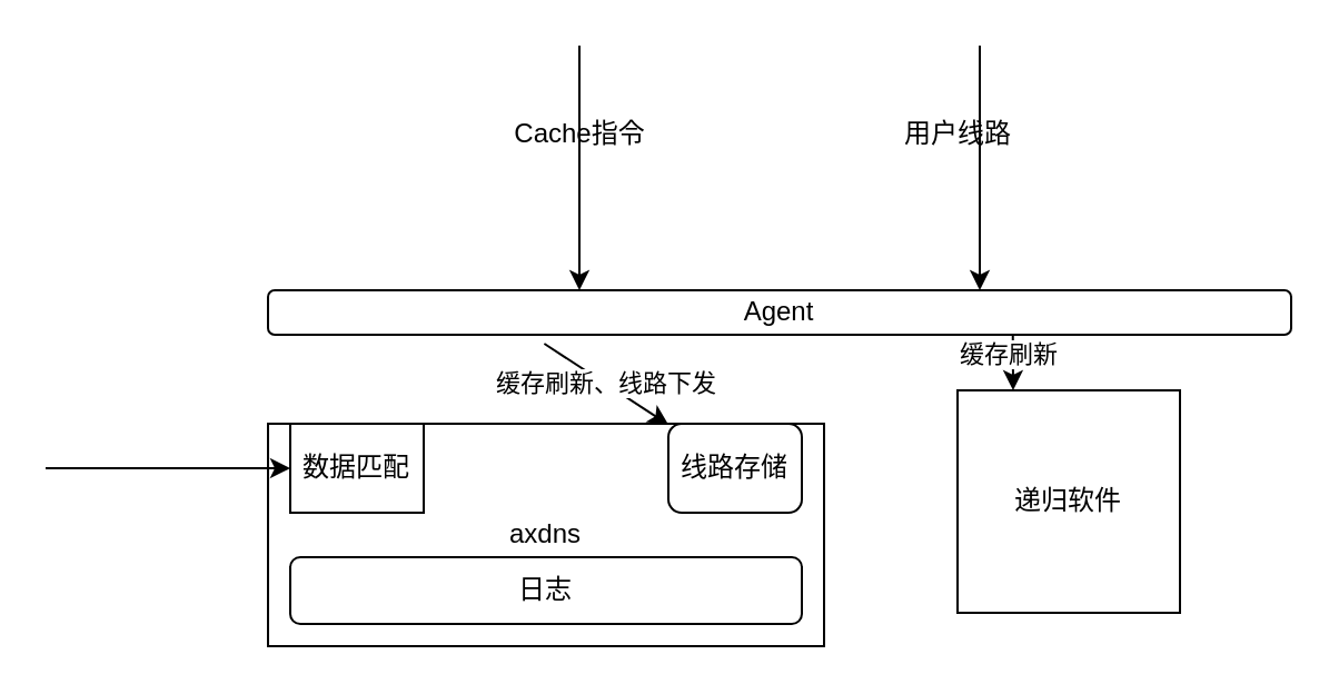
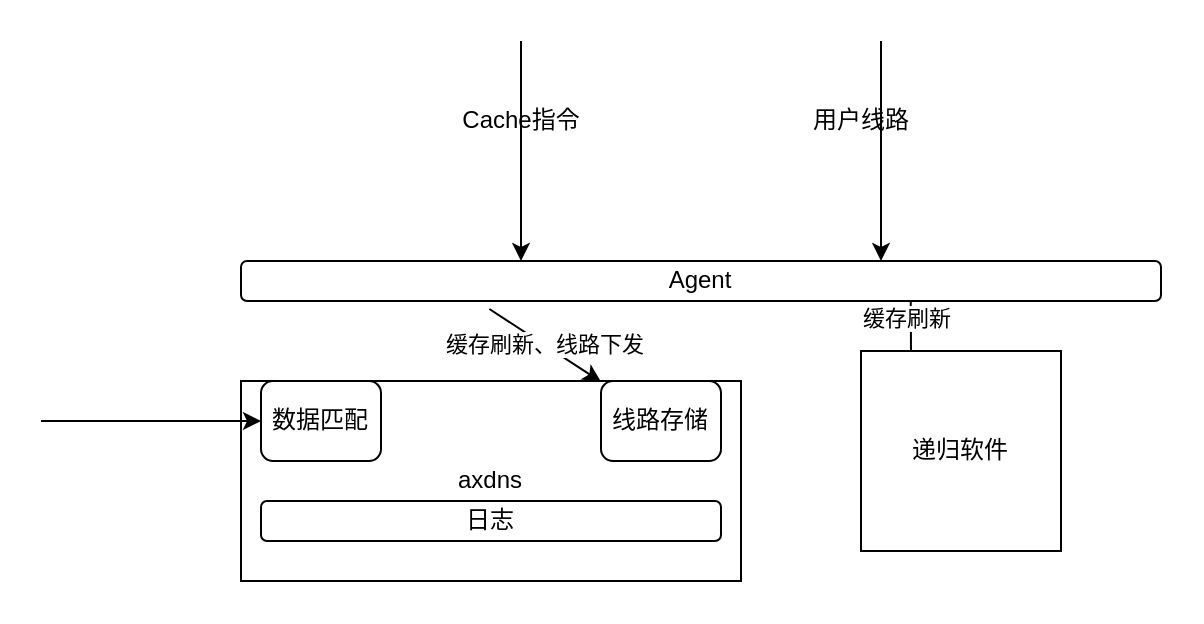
  <mxCell id="0" />
  <mxCell id="1" parent="0" />
  <mxCell id="2" value="Agent" style="rounded=1;whiteSpace=wrap;html=1;" vertex="1" parent="1"><mxGeometry x="120" y="130" width="460" height="20" as="geometry" /></mxCell>
  <mxCell id="3" value="axdns" style="rounded=0;whiteSpace=wrap;html=1;" vertex="1" parent="1"><mxGeometry x="120" y="190" width="250" height="100" as="geometry" /></mxCell>
  <mxCell id="4" value="递归软件" style="whiteSpace=wrap;html=1;aspect=fixed;" vertex="1" parent="1"><mxGeometry x="430" y="175" width="100" height="100" as="geometry" /></mxCell>
  <mxCell id="5" value="" style="endArrow=classic;html=1;rounded=0;" edge="1" parent="1"><mxGeometry width="50" height="50" relative="1" as="geometry"><mxPoint x="260" y="20" as="sourcePoint" /><mxPoint x="260" y="130" as="targetPoint" /></mxGeometry></mxCell>
  <mxCell id="6" value="" style="endArrow=classic;html=1;rounded=0;" edge="1" parent="1"><mxGeometry width="50" height="50" relative="1" as="geometry"><mxPoint x="440" y="20" as="sourcePoint" /><mxPoint x="440" y="130" as="targetPoint" /></mxGeometry></mxCell>
  <mxCell id="7" value="Cache指令" style="text;html=1;align=center;verticalAlign=middle;resizable=0;points=[];autosize=1;strokeColor=none;fillColor=none;" vertex="1" parent="1"><mxGeometry x="220" y="45" width="80" height="30" as="geometry" /></mxCell>
  <mxCell id="8" value="用户线路" style="text;html=1;align=center;verticalAlign=middle;resizable=0;points=[];autosize=1;strokeColor=none;fillColor=none;" vertex="1" parent="1"><mxGeometry x="395" y="45" width="70" height="30" as="geometry" /></mxCell>
- <mxCell id="9" value="" style="endArrow=classic;html=1;rounded=0;entryX=0.25;entryY=0;entryDx=0;entryDy=0;exitX=0.728;exitY=1;exitDx=0;exitDy=0;exitPerimeter=0;" edge="1" parent="1" source="2" target="4"><mxGeometry width="50" height="50" relative="1" as="geometry"><mxPoint x="440" y="160" as="sourcePoint" /><mxPoint x="340" y="130" as="targetPoint" /></mxGeometry></mxCell>
+ <mxCell id="9" value="" style="endArrow=none;html=1;rounded=0;entryX=0.25;entryY=0;entryDx=0;entryDy=0;exitX=0.728;exitY=1;exitDx=0;exitDy=0;exitPerimeter=0;" edge="1" parent="1" source="2" target="4"><mxGeometry width="50" height="50" relative="1" as="geometry"><mxPoint x="440" y="160" as="sourcePoint" /><mxPoint x="340" y="130" as="targetPoint" /></mxGeometry></mxCell>
  <mxCell id="10" value="缓存刷新" style="edgeLabel;html=1;align=center;verticalAlign=middle;resizable=0;points=[];" vertex="1" connectable="0" parent="9"><mxGeometry x="-0.369" y="-2" relative="1" as="geometry"><mxPoint as="offset" /></mxGeometry></mxCell>
  <mxCell id="11" value="缓存刷新、线路下发" style="endArrow=classic;html=1;rounded=0;exitX=0.27;exitY=1.2;exitDx=0;exitDy=0;exitPerimeter=0;" edge="1" parent="1" source="2" target="13"><mxGeometry x="-0.0" width="50" height="50" relative="1" as="geometry"><mxPoint x="270" y="160" as="sourcePoint" /><mxPoint x="340" y="130" as="targetPoint" /><mxPoint as="offset" /></mxGeometry></mxCell>
- <mxCell id="12" value="日志" style="rounded=1;whiteSpace=wrap;html=1;" vertex="1" parent="1"><mxGeometry x="130" y="250" width="230" height="30" as="geometry" /></mxCell>
+ <mxCell id="12" value="日志" style="rounded=1;whiteSpace=wrap;html=1;" vertex="1" parent="1"><mxGeometry x="130" y="250" width="230" height="20" as="geometry" /></mxCell>
  <mxCell id="13" value="线路存储" style="rounded=1;whiteSpace=wrap;html=1;" vertex="1" parent="1"><mxGeometry x="300" y="190" width="60" height="40" as="geometry" /></mxCell>
- <mxCell id="14" value="数据匹配" style="whiteSpace=wrap;html=1;rounded=0;" vertex="1" parent="1"><mxGeometry x="130" y="190" width="60" height="40" as="geometry" /></mxCell>
+ <mxCell id="14" value="数据匹配" style="rounded=1;whiteSpace=wrap;html=1;" vertex="1" parent="1"><mxGeometry x="130" y="190" width="60" height="40" as="geometry" /></mxCell>
  <mxCell id="15" value="" style="endArrow=classic;html=1;rounded=0;entryX=0.04;entryY=0.2;entryDx=0;entryDy=0;entryPerimeter=0;" edge="1" parent="1" target="3"><mxGeometry width="50" height="50" relative="1" as="geometry"><mxPoint x="20" y="210" as="sourcePoint" /><mxPoint x="110" y="215" as="targetPoint" /></mxGeometry></mxCell>
